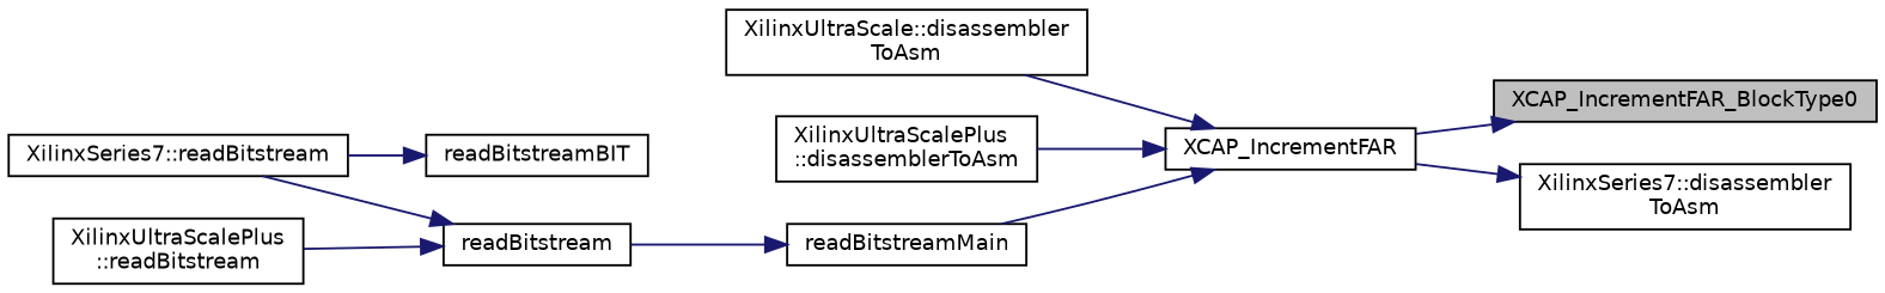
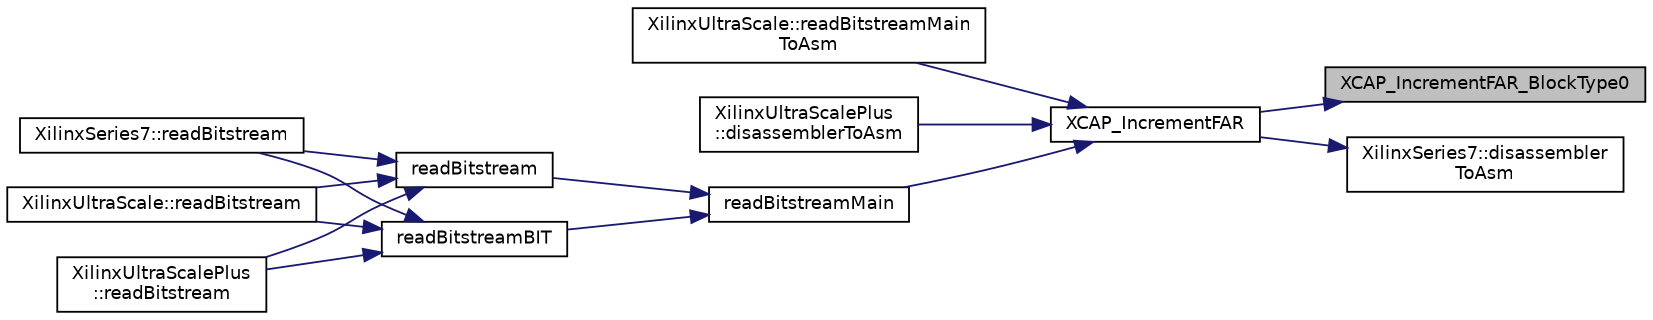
  digraph {
    rankdir=RL
    node [color=black fillcolor=white fontname=Helvetica fontsize=10 shape=record style=filled]
    edge [color=midnightblue dir=back fontname=Helvetica fontsize=10 labelfontname=Helvetica labelfontsize=10 style=solid]
    n1 [fillcolor=grey75 fontcolor=black height=0.2 label=XCAP_IncrementFAR_BlockType0 width=0.4]
    n2 [height=0.2 label=XCAP_IncrementFAR width=0.4]
-   n3 [height=0.2 label="XilinxUltraScale::disassembler\lToAsm" width=0.4]
+   n3 [height=0.2 label="XilinxUltraScale::readBitstreamMain\lToAsm" width=0.4]
    n4 [height=0.2 label="XilinxUltraScalePlus\l::disassemblerToAsm" width=0.4]
    n5 [height=0.2 label=readBitstreamMain width=0.4]
    n6 [height=0.2 label="XilinxSeries7::disassembler\lToAsm" width=0.4]
    n7 [height=0.2 label=readBitstream width=0.4]
    n8 [height=0.2 label=readBitstreamBIT width=0.4]
    n9 [height=0.2 label="XilinxSeries7::readBitstream" width=0.4]
+   n10 [height=0.2 label="XilinxUltraScale::readBitstream" width=0.4]
    n11 [height=0.2 label="XilinxUltraScalePlus\l::readBitstream" width=0.4]
    n1 -> n2
    n2 -> n3
    n2 -> n4
    n2 -> n5
    n5 -> n7
+   n5 -> n8
    n6 -> n2
    n7 -> n9
+   n7 -> n10
    n7 -> n11
    n8 -> n9
+   n8 -> n10
+   n8 -> n11
  }
